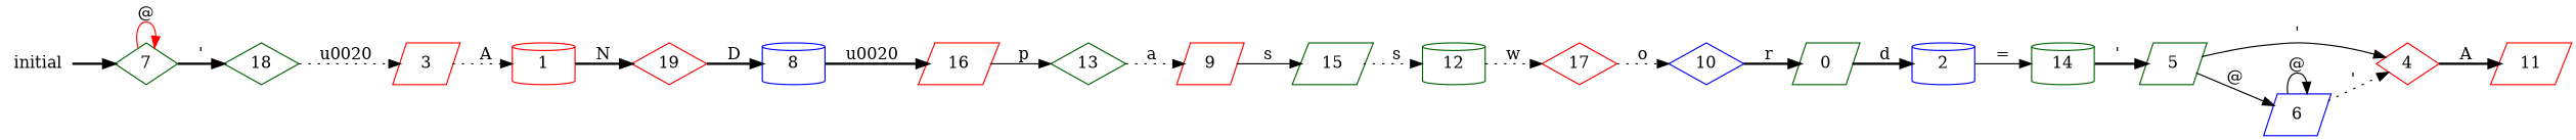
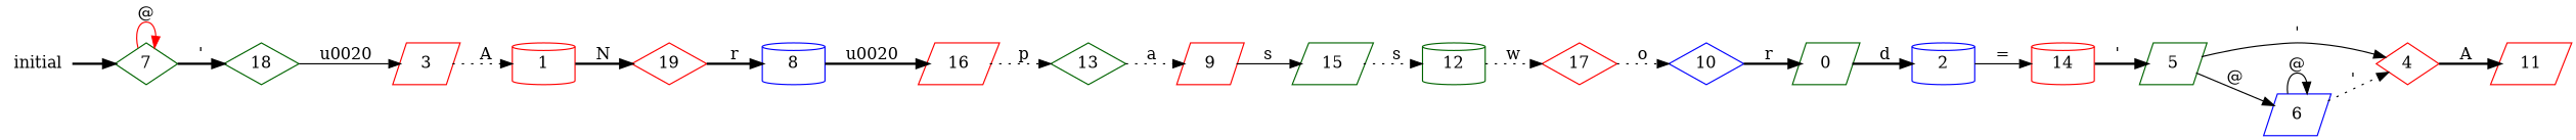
  digraph {
    rankdir=LR
    node [color=red shape=parallelogram]
    edge [style=bold]
    0 [color=darkgreen]
    2 [color=blue shape=cylinder]
-   14 [color=darkgreen shape=cylinder]
+   14 [shape=cylinder]
    5 [color=darkgreen]
    1 [shape=cylinder]
    19 [shape=diamond]
    8 [color=blue shape=cylinder]
    16
    4 [shape=diamond]
    6 [color=blue]
    3
    11
    7 [color=darkgreen shape=diamond]
    18 [color=darkgreen shape=diamond]
    initial [color=blue shape=plaintext]
    13 [color=darkgreen shape=diamond]
    9
    15 [color=darkgreen]
    12 [color=darkgreen shape=cylinder]
    17 [shape=diamond]
    10 [color=blue shape=diamond]
    0 -> 2 [label=d]
    2 -> 14 [label="=" style=solid]
    14 -> 5 [label="'"]
    5 -> 4 [label="'" style=solid]
    5 -> 6 [label="@" style=solid]
    1 -> 19 [label=N]
-   19 -> 8 [label=D]
+   19 -> 8 [label=r]
    8 -> 16 [label="\u0020"]
-   16 -> 13 [label=p style=solid]
+   16 -> 13 [label=p style=dotted]
    4 -> 11 [label=A]
    6 -> 4 [label="'" style=dotted]
    6 -> 6 [label="@" style=solid]
    3 -> 1 [label=A style=dotted]
    7 -> 7 [color=red label="@" style=solid]
    7 -> 18 [label="'"]
-   18 -> 3 [label="\u0020" style=dotted]
+   18 -> 3 [label="\u0020" style=solid]
    initial -> 7
    13 -> 9 [label=a style=dotted]
    9 -> 15 [label=s style=solid]
    15 -> 12 [label=s style=dotted]
    12 -> 17 [label=w style=dotted]
    17 -> 10 [label=o style=dotted]
    10 -> 0 [label=r]
  }
